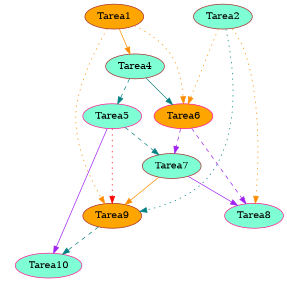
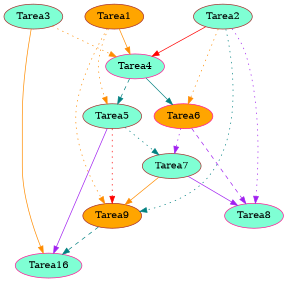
  strict digraph {
    node [color=brown fillcolor=aquamarine style=filled]
    edge [color=darkorange style=dotted]
    n1 [fillcolor=orange label=Tarea1]
-   n2 [label=Tarea4]
-   n3 [color=deeppink label=Tarea5]
+   n2 [color=deeppink label=Tarea4]
+   n3 [label=Tarea5]
    n4 [fillcolor=orange label=Tarea9]
    n5 [color=deeppink fillcolor=orange label=Tarea6]
-   n6 [color=deeppink label=Tarea10]
+   n6 [color=deeppink label=Tarea16]
    n7 [label=Tarea7]
    n8 [label=Tarea2]
    n9 [color=deeppink label=Tarea8]
+   n10 [label=Tarea3]
    n1 -> n2 [style=solid]
-   n1 -> n5
+   n1 -> n3
    n1 -> n4
    n2 -> n3 [color=teal style=dashed]
    n2 -> n5 [color=teal style=solid]
    n3 -> n4 [color=red]
    n3 -> n6 [color=purple style=solid]
-   n3 -> n7 [color=teal style=dashed]
+   n3 -> n7 [color=teal]
    n4 -> n6 [color=teal style=dashed]
-   n5 -> n7 [color=purple style=dashed]
+   n5 -> n7 [color=purple]
    n5 -> n9 [color=purple style=dashed]
    n7 -> n4 [style=solid]
    n7 -> n9 [color=purple style=solid]
+   n8 -> n2 [color=red style=solid]
    n8 -> n4 [color=teal]
    n8 -> n5
-   n8 -> n9
+   n8 -> n9 [color=purple]
+   n10 -> n2
+   n10 -> n6 [style=solid]
  }
